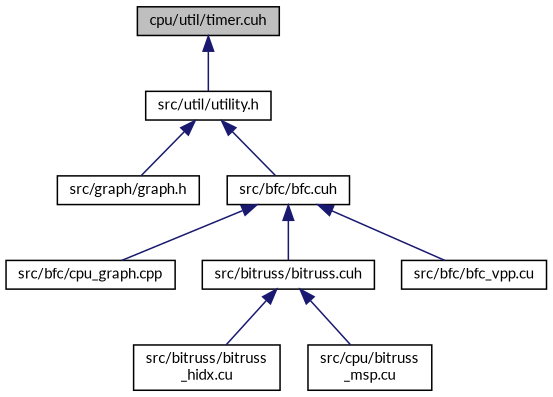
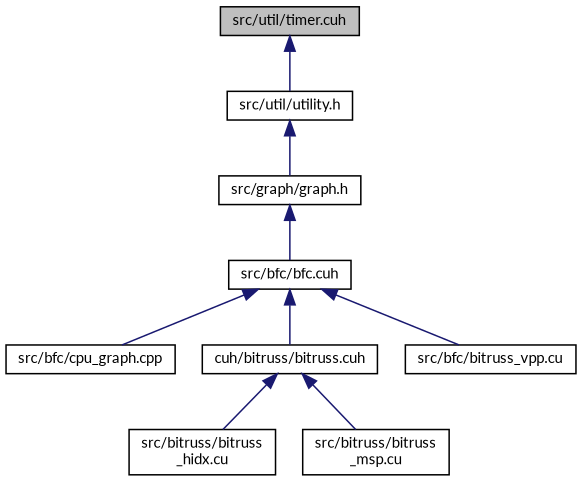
  digraph {
    fontname=Lato
    node [color=black fillcolor=white fontname=Lato fontsize=10 shape=record style=filled]
    edge [color=midnightblue dir=back fontname=Lato fontsize=10 labelfontname=Helvetica labelfontsize=10 style=solid]
-   n1 [fillcolor=grey75 fontcolor=black height=0.2 label="cpu/util/timer.cuh" width=0.4]
+   n1 [fillcolor=grey75 fontcolor=black height=0.2 label="src/util/timer.cuh" width=0.4]
    n2 [height=0.2 label="src/util/utility.h" width=0.4]
    n3 [height=0.2 label="src/graph/graph.h" width=0.4]
    n4 [height=0.2 label="src/bfc/bfc.cuh" width=0.4]
    n5 [height=0.2 label="src/bfc/cpu_graph.cpp" width=0.4]
-   n6 [height=0.2 label="src/bitruss/bitruss.cuh" width=0.4]
-   n7 [height=0.2 label="src/bfc/bfc_vpp.cu" width=0.4]
+   n6 [height=0.2 label="cuh/bitruss/bitruss.cuh" width=0.4]
+   n7 [height=0.2 label="src/bfc/bitruss_vpp.cu" width=0.4]
    n8 [height=0.2 label="src/bitruss/bitruss\l_hidx.cu" width=0.4]
-   n9 [height=0.2 label="src/cpu/bitruss\l_msp.cu" width=0.4]
+   n9 [height=0.2 label="src/bitruss/bitruss\l_msp.cu" width=0.4]
    n1 -> n2
    n2 -> n3
-   n2 -> n4
+   n3 -> n4
    n4 -> n5
    n4 -> n6
    n4 -> n7
    n6 -> n8
    n6 -> n9
  }
